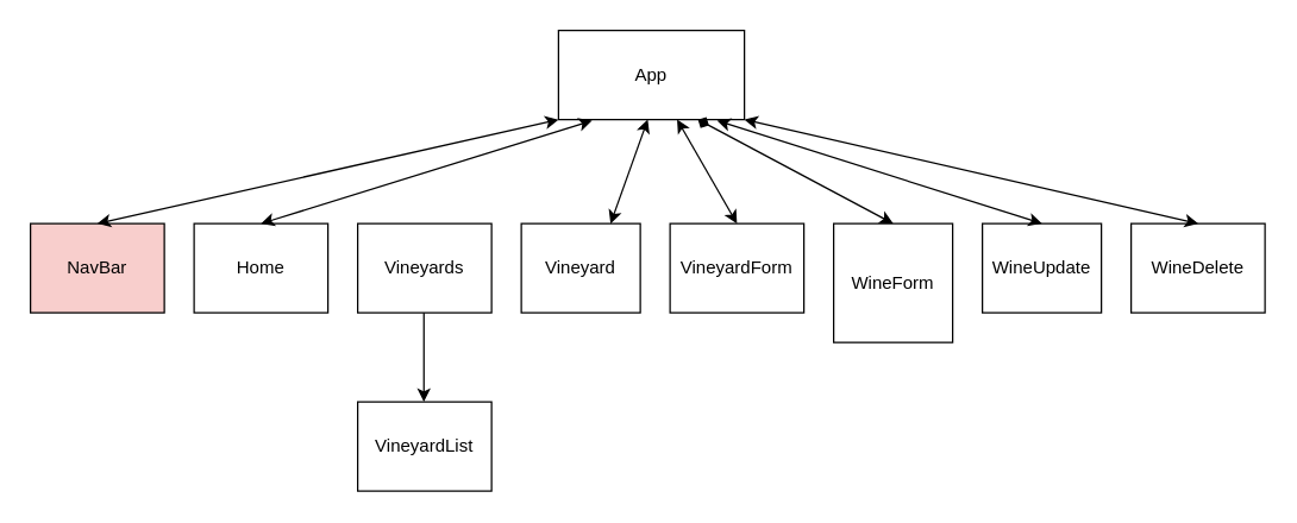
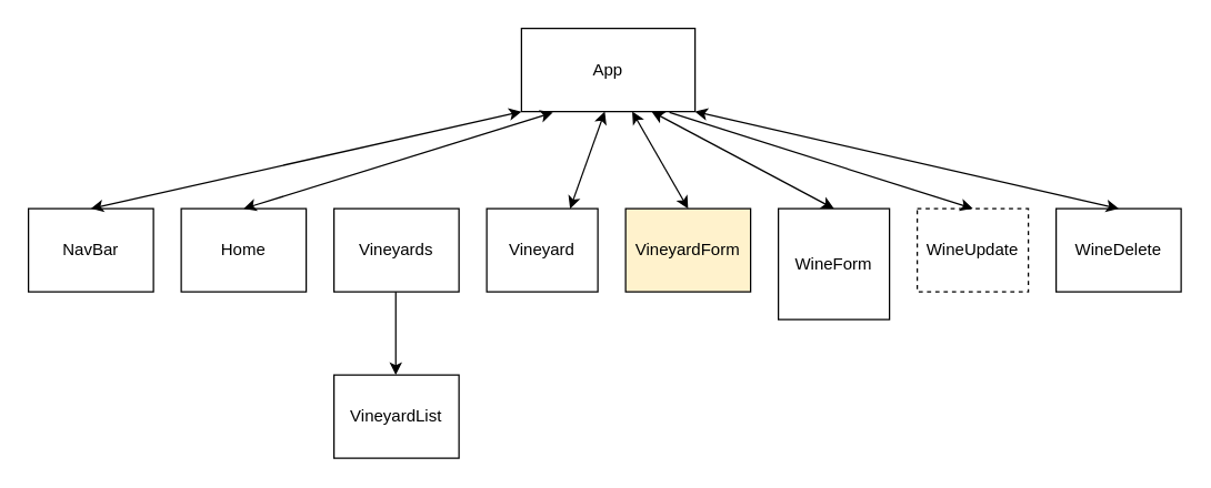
  <mxCell id="0" />
  <mxCell id="1" parent="0" />
  <mxCell id="2" value="App" style="rounded=0;whiteSpace=wrap;html=1;" vertex="1" parent="1"><mxGeometry x="375" y="20" width="125" height="60" as="geometry" /></mxCell>
- <mxCell id="3" value="NavBar" style="rounded=0;whiteSpace=wrap;html=1;fillColor=#f8cecc;" vertex="1" parent="1"><mxGeometry x="20" y="150" width="90" height="60" as="geometry" /></mxCell>
+ <mxCell id="3" value="NavBar" style="rounded=0;whiteSpace=wrap;html=1;" vertex="1" parent="1"><mxGeometry x="20" y="150" width="90" height="60" as="geometry" /></mxCell>
  <mxCell id="4" value="Home" style="rounded=0;whiteSpace=wrap;html=1;" vertex="1" parent="1"><mxGeometry x="130" y="150" width="90" height="60" as="geometry" /></mxCell>
  <mxCell id="5" value="Vineyards" style="rounded=0;whiteSpace=wrap;html=1;" vertex="1" parent="1"><mxGeometry x="240" y="150" width="90" height="60" as="geometry" /></mxCell>
  <mxCell id="6" value="Vineyard" style="rounded=0;whiteSpace=wrap;html=1;" vertex="1" parent="1"><mxGeometry x="350" y="150" width="80" height="60" as="geometry" /></mxCell>
- <mxCell id="7" value="VineyardForm" style="rounded=0;whiteSpace=wrap;html=1;" vertex="1" parent="1"><mxGeometry x="450" y="150" width="90" height="60" as="geometry" /></mxCell>
+ <mxCell id="7" value="VineyardForm" style="rounded=0;whiteSpace=wrap;html=1;fillColor=#fff2cc;" vertex="1" parent="1"><mxGeometry x="450" y="150" width="90" height="60" as="geometry" /></mxCell>
  <mxCell id="8" value="WineForm" style="rounded=0;whiteSpace=wrap;html=1;" vertex="1" parent="1"><mxGeometry x="560" y="150" width="80" height="80" as="geometry" /></mxCell>
- <mxCell id="9" value="WineUpdate" style="rounded=0;whiteSpace=wrap;html=1;" vertex="1" parent="1"><mxGeometry x="660" y="150" width="80" height="60" as="geometry" /></mxCell>
+ <mxCell id="9" value="WineUpdate" style="rounded=0;whiteSpace=wrap;html=1;dashed=1;" vertex="1" parent="1"><mxGeometry x="660" y="150" width="80" height="60" as="geometry" /></mxCell>
  <mxCell id="10" value="WineDelete" style="rounded=0;whiteSpace=wrap;html=1;" vertex="1" parent="1"><mxGeometry x="760" y="150" width="90" height="60" as="geometry" /></mxCell>
  <mxCell id="11" value="VineyardList" style="rounded=0;whiteSpace=wrap;html=1;" vertex="1" parent="1"><mxGeometry x="240" y="270" width="90" height="60" as="geometry" /></mxCell>
  <mxCell id="12" value="" style="endArrow=classic;html=1;" edge="1" parent="1"><mxGeometry width="50" height="50" relative="1" as="geometry"><mxPoint x="284.5" y="210" as="sourcePoint" /><mxPoint x="284.5" y="270" as="targetPoint" /><Array as="points" /></mxGeometry></mxCell>
  <mxCell id="13" value="" style="endArrow=classic;startArrow=classic;html=1;exitX=0.5;exitY=0;exitDx=0;exitDy=0;" edge="1" parent="1" source="7" target="2"><mxGeometry width="50" height="50" relative="1" as="geometry"><mxPoint x="510" y="290" as="sourcePoint" /><mxPoint x="540" y="230" as="targetPoint" /><Array as="points" /></mxGeometry></mxCell>
  <mxCell id="14" value="" style="endArrow=classic;startArrow=classic;html=1;exitX=0.75;exitY=0;exitDx=0;exitDy=0;" edge="1" parent="1" source="6"><mxGeometry width="50" height="50" relative="1" as="geometry"><mxPoint x="385" y="130" as="sourcePoint" /><mxPoint x="435" y="80" as="targetPoint" /></mxGeometry></mxCell>
  <mxCell id="15" value="" style="endArrow=classic;startArrow=classic;html=1;entryX=0.181;entryY=1.011;entryDx=0;entryDy=0;entryPerimeter=0;exitX=0.5;exitY=0;exitDx=0;exitDy=0;" edge="1" parent="1" source="4" target="2"><mxGeometry width="50" height="50" relative="1" as="geometry"><mxPoint x="510" y="290" as="sourcePoint" /><mxPoint x="560" y="240" as="targetPoint" /></mxGeometry></mxCell>
  <mxCell id="16" value="" style="endArrow=classic;startArrow=classic;html=1;entryX=0;entryY=1;entryDx=0;entryDy=0;exitX=0.5;exitY=0;exitDx=0;exitDy=0;" edge="1" parent="1" source="3" target="2"><mxGeometry width="50" height="50" relative="1" as="geometry"><mxPoint x="510" y="290" as="sourcePoint" /><mxPoint x="560" y="240" as="targetPoint" /></mxGeometry></mxCell>
- <mxCell id="17" value="" style="endArrow=diamond;startArrow=classic;html=1;entryX=0.75;entryY=1;entryDx=0;entryDy=0;exitX=0.5;exitY=0;exitDx=0;exitDy=0;" edge="1" parent="1" source="8" target="2"><mxGeometry width="50" height="50" relative="1" as="geometry"><mxPoint x="510" y="290" as="sourcePoint" /><mxPoint x="560" y="240" as="targetPoint" /></mxGeometry></mxCell>
- <mxCell id="18" value="" style="endArrow=classic;startArrow=classic;html=1;entryX=0.853;entryY=1.011;entryDx=0;entryDy=0;entryPerimeter=0;exitX=0.5;exitY=0;exitDx=0;exitDy=0;" edge="1" parent="1" source="9" target="2"><mxGeometry width="50" height="50" relative="1" as="geometry"><mxPoint x="510" y="290" as="sourcePoint" /><mxPoint x="560" y="240" as="targetPoint" /></mxGeometry></mxCell>
+ <mxCell id="17" value="" style="endArrow=classic;startArrow=classic;html=1;entryX=0.75;entryY=1;entryDx=0;entryDy=0;exitX=0.5;exitY=0;exitDx=0;exitDy=0;" edge="1" parent="1" source="8" target="2"><mxGeometry width="50" height="50" relative="1" as="geometry"><mxPoint x="510" y="290" as="sourcePoint" /><mxPoint x="560" y="240" as="targetPoint" /></mxGeometry></mxCell>
+ <mxCell id="18" value="" style="endArrow=none;startArrow=classic;html=1;entryX=0.853;entryY=1.011;entryDx=0;entryDy=0;entryPerimeter=0;exitX=0.5;exitY=0;exitDx=0;exitDy=0;" edge="1" parent="1" source="9" target="2"><mxGeometry width="50" height="50" relative="1" as="geometry"><mxPoint x="510" y="290" as="sourcePoint" /><mxPoint x="560" y="240" as="targetPoint" /></mxGeometry></mxCell>
  <mxCell id="19" value="" style="endArrow=classic;startArrow=classic;html=1;entryX=1;entryY=1;entryDx=0;entryDy=0;exitX=0.5;exitY=0;exitDx=0;exitDy=0;" edge="1" parent="1" source="10" target="2"><mxGeometry width="50" height="50" relative="1" as="geometry"><mxPoint x="510" y="290" as="sourcePoint" /><mxPoint x="560" y="240" as="targetPoint" /></mxGeometry></mxCell>
